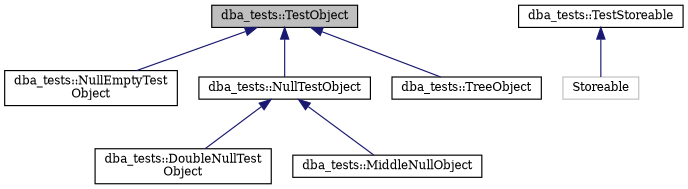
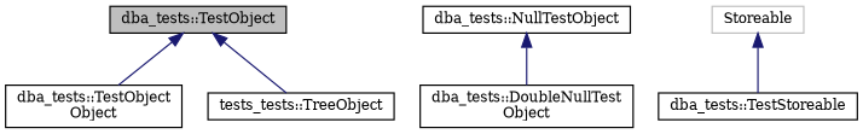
  digraph {
    fontname="DejaVu Serif"
    rankdir=TB
    node [color=black fillcolor=white fontname="DejaVu Serif" fontsize=10 shape=record style=filled]
    edge [color=midnightblue dir=back fontname="DejaVu Serif" fontsize=10 labelfontname=Helvetica labelfontsize=10 style=solid]
    n1 [fillcolor=grey75 fontcolor=black height=0.2 label="dba_tests::TestObject" width=0.4]
-   n2 [height=0.2 label="dba_tests::NullEmptyTest\lObject" width=0.4]
+   n2 [height=0.2 label="dba_tests::TestObject\lObject" width=0.4]
    n3 [height=0.2 label="dba_tests::NullTestObject" width=0.4]
-   n4 [height=0.2 label="dba_tests::TreeObject" width=0.4]
+   n4 [height=0.2 label="tests_tests::TreeObject" width=0.4]
    n5 [height=0.2 label="dba_tests::DoubleNullTest\lObject" width=0.4]
-   n6 [height=0.2 label="dba_tests::MiddleNullObject" width=0.4]
    n7 [height=0.2 label="dba_tests::TestStoreable" width=0.4]
    n8 [color=grey75 height=0.2 label=Storeable width=0.4]
    n1 -> n2
-   n1 -> n3
    n1 -> n4
    n3 -> n5
-   n3 -> n6
-   n7 -> n8
+   n8 -> n7
  }
